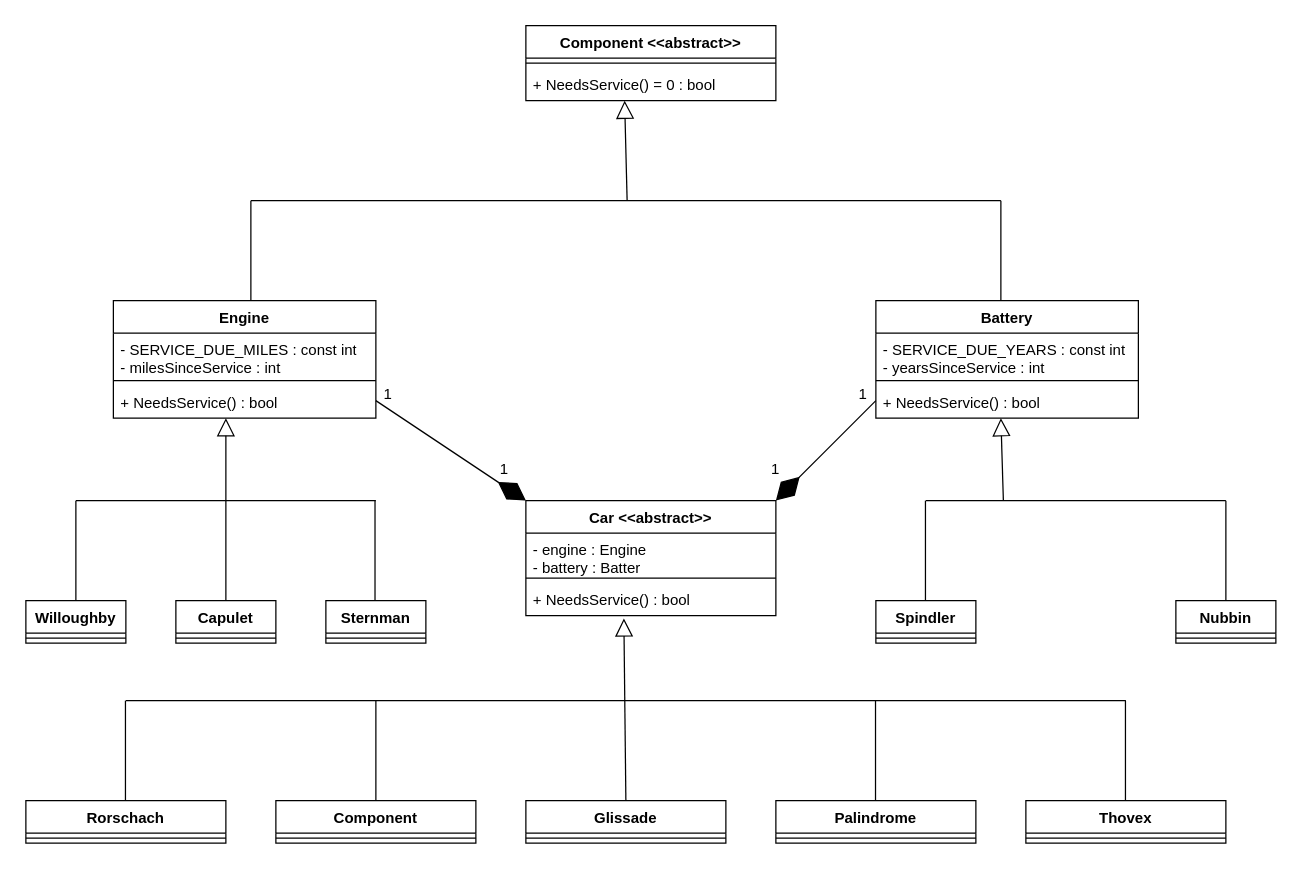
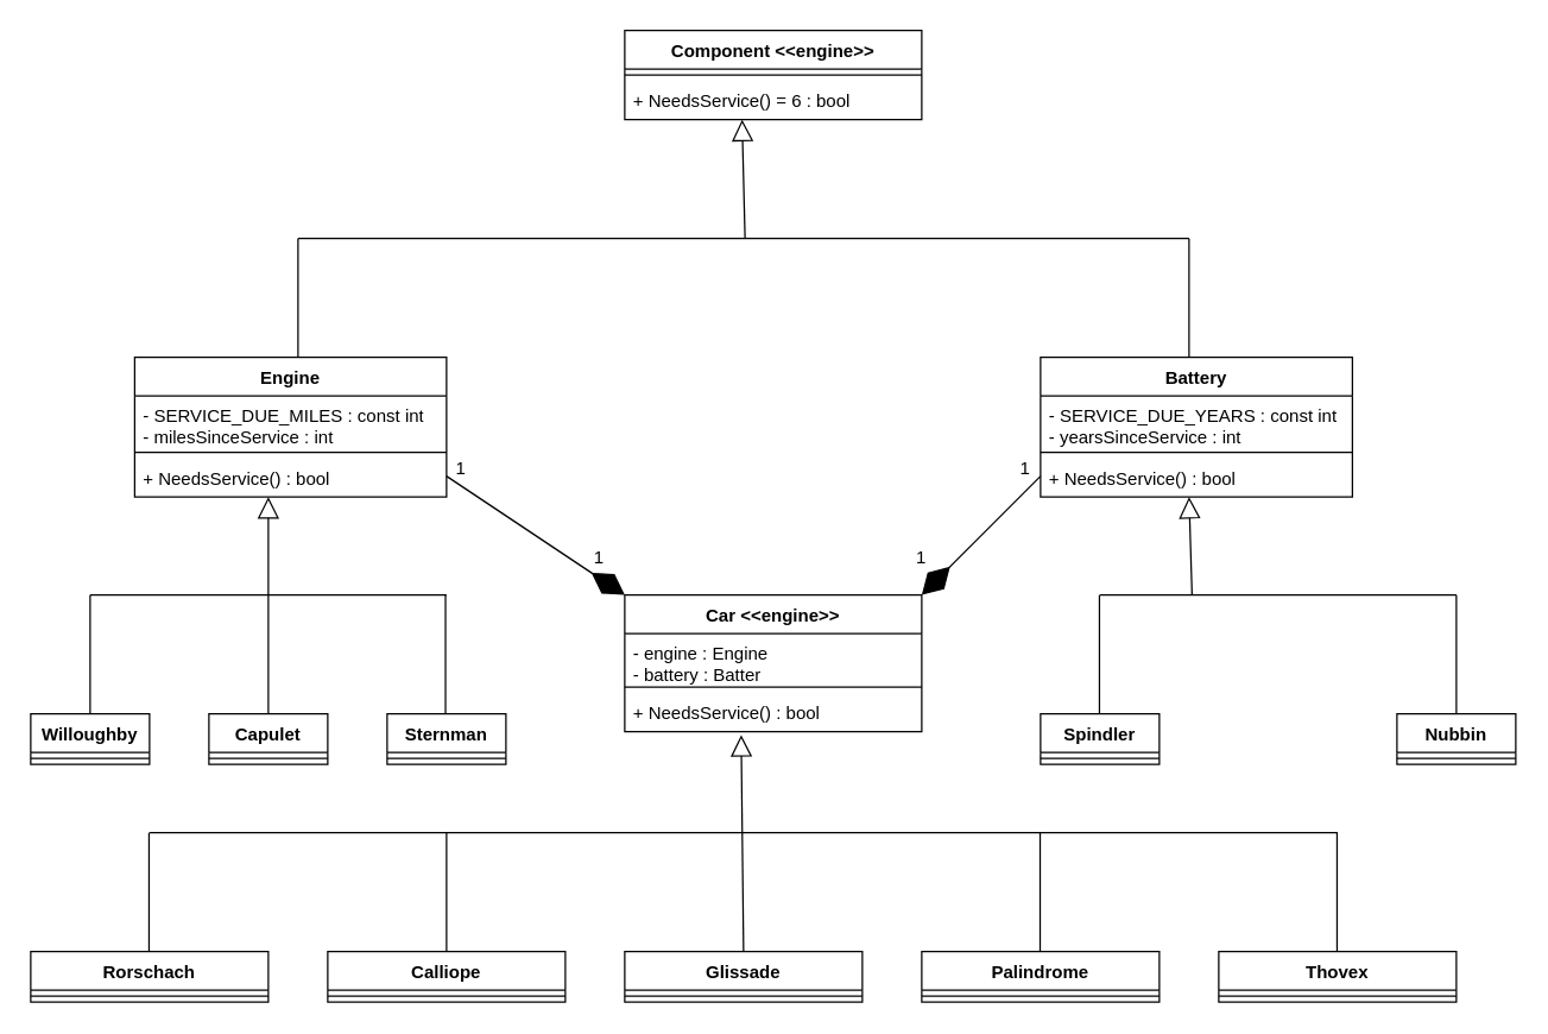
  <mxCell id="0" />
  <mxCell id="1" parent="0" />
- <mxCell id="2" value="Car &amp;lt;&amp;lt;abstract&amp;gt;&amp;gt;" style="swimlane;fontStyle=1;align=center;verticalAlign=top;childLayout=stackLayout;horizontal=1;startSize=26;horizontalStack=0;resizeParent=1;resizeParentMax=0;resizeLast=0;collapsible=1;marginBottom=0;whiteSpace=wrap;html=1;" vertex="1" parent="1"><mxGeometry x="420" y="400" width="200" height="92" as="geometry" /></mxCell>
+ <mxCell id="2" value="Car &amp;lt;&amp;lt;engine&amp;gt;&amp;gt;" style="swimlane;fontStyle=1;align=center;verticalAlign=top;childLayout=stackLayout;horizontal=1;startSize=26;horizontalStack=0;resizeParent=1;resizeParentMax=0;resizeLast=0;collapsible=1;marginBottom=0;whiteSpace=wrap;html=1;" vertex="1" parent="1"><mxGeometry x="420" y="400" width="200" height="92" as="geometry" /></mxCell>
  <mxCell id="3" value="- engine : Engine&lt;br&gt;- battery : Batter" style="text;strokeColor=none;fillColor=none;align=left;verticalAlign=top;spacingLeft=4;spacingRight=4;overflow=hidden;rotatable=0;points=[[0,0.5],[1,0.5]];portConstraint=eastwest;whiteSpace=wrap;html=1;" vertex="1" parent="2"><mxGeometry y="26" width="200" height="32" as="geometry" /></mxCell>
  <mxCell id="4" value="" style="line;strokeWidth=1;fillColor=none;align=left;verticalAlign=middle;spacingTop=-1;spacingLeft=3;spacingRight=3;rotatable=0;labelPosition=right;points=[];portConstraint=eastwest;strokeColor=inherit;" vertex="1" parent="2"><mxGeometry y="58" width="200" height="8" as="geometry" /></mxCell>
  <mxCell id="5" value="+ NeedsService() : bool" style="text;strokeColor=none;fillColor=none;align=left;verticalAlign=top;spacingLeft=4;spacingRight=4;overflow=hidden;rotatable=0;points=[[0,0.5],[1,0.5]];portConstraint=eastwest;whiteSpace=wrap;html=1;" vertex="1" parent="2"><mxGeometry y="66" width="200" height="26" as="geometry" /></mxCell>
  <mxCell id="6" value="" style="endArrow=block;endFill=0;endSize=12;html=1;rounded=0;entryX=0.392;entryY=1.085;entryDx=0;entryDy=0;entryPerimeter=0;" edge="1" parent="1" target="5"><mxGeometry width="160" relative="1" as="geometry"><mxPoint x="500" y="640" as="sourcePoint" /><mxPoint x="530" y="570" as="targetPoint" /></mxGeometry></mxCell>
  <mxCell id="7" value="" style="endArrow=none;html=1;rounded=0;" edge="1" parent="1"><mxGeometry width="50" height="50" relative="1" as="geometry"><mxPoint x="100" y="560" as="sourcePoint" /><mxPoint x="900" y="560" as="targetPoint" /></mxGeometry></mxCell>
  <mxCell id="8" value="" style="endArrow=none;html=1;rounded=0;" edge="1" parent="1"><mxGeometry width="50" height="50" relative="1" as="geometry"><mxPoint x="300" y="640" as="sourcePoint" /><mxPoint x="300" y="560" as="targetPoint" /></mxGeometry></mxCell>
  <mxCell id="9" value="" style="endArrow=none;html=1;rounded=0;" edge="1" parent="1"><mxGeometry width="50" height="50" relative="1" as="geometry"><mxPoint x="699.71" y="640" as="sourcePoint" /><mxPoint x="699.71" y="560" as="targetPoint" /></mxGeometry></mxCell>
- <mxCell id="10" value="Component" style="swimlane;fontStyle=1;align=center;verticalAlign=top;childLayout=stackLayout;horizontal=1;startSize=26;horizontalStack=0;resizeParent=1;resizeParentMax=0;resizeLast=0;collapsible=1;marginBottom=0;whiteSpace=wrap;html=1;" vertex="1" parent="1"><mxGeometry x="220" y="640" width="160" height="34" as="geometry" /></mxCell>
+ <mxCell id="10" value="Calliope" style="swimlane;fontStyle=1;align=center;verticalAlign=top;childLayout=stackLayout;horizontal=1;startSize=26;horizontalStack=0;resizeParent=1;resizeParentMax=0;resizeLast=0;collapsible=1;marginBottom=0;whiteSpace=wrap;html=1;" vertex="1" parent="1"><mxGeometry x="220" y="640" width="160" height="34" as="geometry" /></mxCell>
  <mxCell id="11" value="" style="line;strokeWidth=1;fillColor=none;align=left;verticalAlign=middle;spacingTop=-1;spacingLeft=3;spacingRight=3;rotatable=0;labelPosition=right;points=[];portConstraint=eastwest;strokeColor=inherit;" vertex="1" parent="10"><mxGeometry y="26" width="160" height="8" as="geometry" /></mxCell>
  <mxCell id="12" value="Glissade" style="swimlane;fontStyle=1;align=center;verticalAlign=top;childLayout=stackLayout;horizontal=1;startSize=26;horizontalStack=0;resizeParent=1;resizeParentMax=0;resizeLast=0;collapsible=1;marginBottom=0;whiteSpace=wrap;html=1;" vertex="1" parent="1"><mxGeometry x="420" y="640" width="160" height="34" as="geometry" /></mxCell>
  <mxCell id="13" value="" style="line;strokeWidth=1;fillColor=none;align=left;verticalAlign=middle;spacingTop=-1;spacingLeft=3;spacingRight=3;rotatable=0;labelPosition=right;points=[];portConstraint=eastwest;strokeColor=inherit;" vertex="1" parent="12"><mxGeometry y="26" width="160" height="8" as="geometry" /></mxCell>
  <mxCell id="14" value="Palindrome" style="swimlane;fontStyle=1;align=center;verticalAlign=top;childLayout=stackLayout;horizontal=1;startSize=26;horizontalStack=0;resizeParent=1;resizeParentMax=0;resizeLast=0;collapsible=1;marginBottom=0;whiteSpace=wrap;html=1;" vertex="1" parent="1"><mxGeometry x="620" y="640" width="160" height="34" as="geometry" /></mxCell>
  <mxCell id="15" value="" style="line;strokeWidth=1;fillColor=none;align=left;verticalAlign=middle;spacingTop=-1;spacingLeft=3;spacingRight=3;rotatable=0;labelPosition=right;points=[];portConstraint=eastwest;strokeColor=inherit;" vertex="1" parent="14"><mxGeometry y="26" width="160" height="8" as="geometry" /></mxCell>
  <mxCell id="16" value="Rorschach" style="swimlane;fontStyle=1;align=center;verticalAlign=top;childLayout=stackLayout;horizontal=1;startSize=26;horizontalStack=0;resizeParent=1;resizeParentMax=0;resizeLast=0;collapsible=1;marginBottom=0;whiteSpace=wrap;html=1;" vertex="1" parent="1"><mxGeometry y="640" width="160" height="34" as="geometry" x="20" /></mxCell>
  <mxCell id="17" value="" style="line;strokeWidth=1;fillColor=none;align=left;verticalAlign=middle;spacingTop=-1;spacingLeft=3;spacingRight=3;rotatable=0;labelPosition=right;points=[];portConstraint=eastwest;strokeColor=inherit;" vertex="1" parent="16"><mxGeometry y="26" width="160" height="8" as="geometry" /></mxCell>
  <mxCell id="18" value="Thovex" style="swimlane;fontStyle=1;align=center;verticalAlign=top;childLayout=stackLayout;horizontal=1;startSize=26;horizontalStack=0;resizeParent=1;resizeParentMax=0;resizeLast=0;collapsible=1;marginBottom=0;whiteSpace=wrap;html=1;" vertex="1" parent="1"><mxGeometry x="820" y="640" width="160" height="34" as="geometry" /></mxCell>
  <mxCell id="19" value="" style="line;strokeWidth=1;fillColor=none;align=left;verticalAlign=middle;spacingTop=-1;spacingLeft=3;spacingRight=3;rotatable=0;labelPosition=right;points=[];portConstraint=eastwest;strokeColor=inherit;" vertex="1" parent="18"><mxGeometry y="26" width="160" height="8" as="geometry" /></mxCell>
  <mxCell id="20" value="" style="endArrow=none;html=1;rounded=0;" edge="1" parent="1"><mxGeometry width="50" height="50" relative="1" as="geometry"><mxPoint x="99.66" y="640" as="sourcePoint" /><mxPoint x="99.66" y="560" as="targetPoint" /></mxGeometry></mxCell>
  <mxCell id="21" value="" style="endArrow=none;html=1;rounded=0;" edge="1" parent="1"><mxGeometry width="50" height="50" relative="1" as="geometry"><mxPoint x="899.66" y="640" as="sourcePoint" /><mxPoint x="899.66" y="560" as="targetPoint" /></mxGeometry></mxCell>
  <mxCell id="22" value="" style="endArrow=diamondThin;endFill=1;endSize=24;html=1;rounded=0;" edge="1" parent="1"><mxGeometry width="160" relative="1" as="geometry"><mxPoint x="300" y="320" as="sourcePoint" /><mxPoint x="420" y="400" as="targetPoint" /></mxGeometry></mxCell>
  <mxCell id="23" value="" style="endArrow=diamondThin;endFill=1;endSize=24;html=1;rounded=0;entryX=1;entryY=0;entryDx=0;entryDy=0;" edge="1" parent="1" target="2"><mxGeometry width="160" relative="1" as="geometry"><mxPoint x="700" y="320" as="sourcePoint" /><mxPoint x="630" y="400" as="targetPoint" /></mxGeometry></mxCell>
  <mxCell id="24" value="Engine" style="swimlane;fontStyle=1;align=center;verticalAlign=top;childLayout=stackLayout;horizontal=1;startSize=26;horizontalStack=0;resizeParent=1;resizeParentMax=0;resizeLast=0;collapsible=1;marginBottom=0;whiteSpace=wrap;html=1;" vertex="1" parent="1"><mxGeometry x="90" width="210" height="94" as="geometry" y="240" /></mxCell>
  <mxCell id="25" value="- SERVICE_DUE_MILES : const int&lt;br&gt;- milesSinceService : int" style="text;strokeColor=none;fillColor=none;align=left;verticalAlign=top;spacingLeft=4;spacingRight=4;overflow=hidden;rotatable=0;points=[[0,0.5],[1,0.5]];portConstraint=eastwest;whiteSpace=wrap;html=1;" vertex="1" parent="24"><mxGeometry y="26" width="210" height="34" as="geometry" /></mxCell>
  <mxCell id="26" value="" style="line;strokeWidth=1;fillColor=none;align=left;verticalAlign=middle;spacingTop=-1;spacingLeft=3;spacingRight=3;rotatable=0;labelPosition=right;points=[];portConstraint=eastwest;strokeColor=inherit;" vertex="1" parent="24"><mxGeometry y="60" width="210" height="8" as="geometry" /></mxCell>
  <mxCell id="27" value="+ NeedsService() : bool" style="text;strokeColor=none;fillColor=none;align=left;verticalAlign=top;spacingLeft=4;spacingRight=4;overflow=hidden;rotatable=0;points=[[0,0.5],[1,0.5]];portConstraint=eastwest;whiteSpace=wrap;html=1;" vertex="1" parent="24"><mxGeometry y="68" width="210" height="26" as="geometry" /></mxCell>
  <mxCell id="28" value="Battery" style="swimlane;fontStyle=1;align=center;verticalAlign=top;childLayout=stackLayout;horizontal=1;startSize=26;horizontalStack=0;resizeParent=1;resizeParentMax=0;resizeLast=0;collapsible=1;marginBottom=0;whiteSpace=wrap;html=1;" vertex="1" parent="1"><mxGeometry x="700" width="210" height="94" as="geometry" y="240" /></mxCell>
  <mxCell id="29" value="- SERVICE_DUE_YEARS : const int&lt;br&gt;- yearsSinceService : int" style="text;strokeColor=none;fillColor=none;align=left;verticalAlign=top;spacingLeft=4;spacingRight=4;overflow=hidden;rotatable=0;points=[[0,0.5],[1,0.5]];portConstraint=eastwest;whiteSpace=wrap;html=1;" vertex="1" parent="28"><mxGeometry y="26" width="210" height="34" as="geometry" /></mxCell>
  <mxCell id="30" value="" style="line;strokeWidth=1;fillColor=none;align=left;verticalAlign=middle;spacingTop=-1;spacingLeft=3;spacingRight=3;rotatable=0;labelPosition=right;points=[];portConstraint=eastwest;strokeColor=inherit;" vertex="1" parent="28"><mxGeometry y="60" width="210" height="8" as="geometry" /></mxCell>
  <mxCell id="31" value="+ NeedsService() : bool" style="text;strokeColor=none;fillColor=none;align=left;verticalAlign=top;spacingLeft=4;spacingRight=4;overflow=hidden;rotatable=0;points=[[0,0.5],[1,0.5]];portConstraint=eastwest;whiteSpace=wrap;html=1;" vertex="1" parent="28"><mxGeometry y="68" width="210" height="26" as="geometry" /></mxCell>
  <mxCell id="32" value="" style="endArrow=none;html=1;rounded=0;" edge="1" parent="1"><mxGeometry width="50" height="50" relative="1" as="geometry"><mxPoint x="200" as="sourcePoint" y="240" /><mxPoint x="200" y="160" as="targetPoint" /></mxGeometry></mxCell>
  <mxCell id="33" value="" style="endArrow=none;html=1;rounded=0;" edge="1" parent="1"><mxGeometry width="50" height="50" relative="1" as="geometry"><mxPoint x="800" as="sourcePoint" y="240" /><mxPoint x="800" y="160" as="targetPoint" /></mxGeometry></mxCell>
  <mxCell id="34" value="" style="endArrow=none;html=1;rounded=0;" edge="1" parent="1"><mxGeometry width="50" height="50" relative="1" as="geometry"><mxPoint x="200" y="160" as="sourcePoint" /><mxPoint x="800" y="160" as="targetPoint" /></mxGeometry></mxCell>
  <mxCell id="35" value="" style="endArrow=block;endFill=0;endSize=12;html=1;rounded=0;" edge="1" parent="1"><mxGeometry width="160" relative="1" as="geometry"><mxPoint x="501" y="160" as="sourcePoint" /><mxPoint x="499" y="80" as="targetPoint" /></mxGeometry></mxCell>
- <mxCell id="36" value="Component &amp;lt;&amp;lt;abstract&amp;gt;&amp;gt;" style="swimlane;fontStyle=1;align=center;verticalAlign=top;childLayout=stackLayout;horizontal=1;startSize=26;horizontalStack=0;resizeParent=1;resizeParentMax=0;resizeLast=0;collapsible=1;marginBottom=0;whiteSpace=wrap;html=1;" vertex="1" parent="1"><mxGeometry x="420" y="20" width="200" height="60" as="geometry" /></mxCell>
+ <mxCell id="36" value="Component &amp;lt;&amp;lt;engine&amp;gt;&amp;gt;" style="swimlane;fontStyle=1;align=center;verticalAlign=top;childLayout=stackLayout;horizontal=1;startSize=26;horizontalStack=0;resizeParent=1;resizeParentMax=0;resizeLast=0;collapsible=1;marginBottom=0;whiteSpace=wrap;html=1;" vertex="1" parent="1"><mxGeometry x="420" y="20" width="200" height="60" as="geometry" /></mxCell>
  <mxCell id="37" value="" style="line;strokeWidth=1;fillColor=none;align=left;verticalAlign=middle;spacingTop=-1;spacingLeft=3;spacingRight=3;rotatable=0;labelPosition=right;points=[];portConstraint=eastwest;strokeColor=inherit;" vertex="1" parent="36"><mxGeometry y="26" width="200" height="8" as="geometry" /></mxCell>
- <mxCell id="38" value="+ NeedsService() = 0 : bool" style="text;strokeColor=none;fillColor=none;align=left;verticalAlign=top;spacingLeft=4;spacingRight=4;overflow=hidden;rotatable=0;points=[[0,0.5],[1,0.5]];portConstraint=eastwest;whiteSpace=wrap;html=1;" vertex="1" parent="36"><mxGeometry y="34" width="200" height="26" as="geometry" /></mxCell>
+ <mxCell id="38" value="+ NeedsService() = 6 : bool" style="text;strokeColor=none;fillColor=none;align=left;verticalAlign=top;spacingLeft=4;spacingRight=4;overflow=hidden;rotatable=0;points=[[0,0.5],[1,0.5]];portConstraint=eastwest;whiteSpace=wrap;html=1;" vertex="1" parent="36"><mxGeometry y="34" width="200" height="26" as="geometry" /></mxCell>
  <mxCell id="39" value="" style="endArrow=block;endFill=0;endSize=12;html=1;rounded=0;entryX=0.392;entryY=1.085;entryDx=0;entryDy=0;entryPerimeter=0;" edge="1" parent="1"><mxGeometry width="160" relative="1" as="geometry"><mxPoint x="180" y="400" as="sourcePoint" /><mxPoint x="180" y="334" as="targetPoint" /></mxGeometry></mxCell>
  <mxCell id="40" value="" style="endArrow=none;html=1;rounded=0;" edge="1" parent="1"><mxGeometry width="50" height="50" relative="1" as="geometry"><mxPoint x="60" y="400" as="sourcePoint" /><mxPoint x="300" y="400" as="targetPoint" /></mxGeometry></mxCell>
  <mxCell id="41" value="" style="endArrow=none;html=1;rounded=0;" edge="1" parent="1"><mxGeometry width="50" height="50" relative="1" as="geometry"><mxPoint x="60" y="480" as="sourcePoint" /><mxPoint x="60" y="400" as="targetPoint" /></mxGeometry></mxCell>
  <mxCell id="42" value="" style="endArrow=none;html=1;rounded=0;" edge="1" parent="1"><mxGeometry width="50" height="50" relative="1" as="geometry"><mxPoint x="180" y="480" as="sourcePoint" /><mxPoint x="180" y="400" as="targetPoint" /></mxGeometry></mxCell>
  <mxCell id="43" value="" style="endArrow=none;html=1;rounded=0;" edge="1" parent="1"><mxGeometry width="50" height="50" relative="1" as="geometry"><mxPoint x="299.31" y="480" as="sourcePoint" /><mxPoint x="299.31" y="400" as="targetPoint" /></mxGeometry></mxCell>
  <mxCell id="44" value="Capulet" style="swimlane;fontStyle=1;align=center;verticalAlign=top;childLayout=stackLayout;horizontal=1;startSize=26;horizontalStack=0;resizeParent=1;resizeParentMax=0;resizeLast=0;collapsible=1;marginBottom=0;whiteSpace=wrap;html=1;" vertex="1" parent="1"><mxGeometry x="140" y="480" width="80" height="34" as="geometry" /></mxCell>
  <mxCell id="45" value="" style="line;strokeWidth=1;fillColor=none;align=left;verticalAlign=middle;spacingTop=-1;spacingLeft=3;spacingRight=3;rotatable=0;labelPosition=right;points=[];portConstraint=eastwest;strokeColor=inherit;" vertex="1" parent="44"><mxGeometry y="26" width="80" height="8" as="geometry" /></mxCell>
  <mxCell id="46" value="Willoughby" style="swimlane;fontStyle=1;align=center;verticalAlign=top;childLayout=stackLayout;horizontal=1;startSize=26;horizontalStack=0;resizeParent=1;resizeParentMax=0;resizeLast=0;collapsible=1;marginBottom=0;whiteSpace=wrap;html=1;" vertex="1" parent="1"><mxGeometry y="480" width="80" height="34" as="geometry" x="20" /></mxCell>
  <mxCell id="47" value="" style="line;strokeWidth=1;fillColor=none;align=left;verticalAlign=middle;spacingTop=-1;spacingLeft=3;spacingRight=3;rotatable=0;labelPosition=right;points=[];portConstraint=eastwest;strokeColor=inherit;" vertex="1" parent="46"><mxGeometry y="26" width="80" height="8" as="geometry" /></mxCell>
  <mxCell id="48" value="Sternman" style="swimlane;fontStyle=1;align=center;verticalAlign=top;childLayout=stackLayout;horizontal=1;startSize=26;horizontalStack=0;resizeParent=1;resizeParentMax=0;resizeLast=0;collapsible=1;marginBottom=0;whiteSpace=wrap;html=1;" vertex="1" parent="1"><mxGeometry x="260" y="480" width="80" height="34" as="geometry" /></mxCell>
  <mxCell id="49" value="" style="line;strokeWidth=1;fillColor=none;align=left;verticalAlign=middle;spacingTop=-1;spacingLeft=3;spacingRight=3;rotatable=0;labelPosition=right;points=[];portConstraint=eastwest;strokeColor=inherit;" vertex="1" parent="48"><mxGeometry y="26" width="80" height="8" as="geometry" /></mxCell>
  <mxCell id="50" value="Spindler" style="swimlane;fontStyle=1;align=center;verticalAlign=top;childLayout=stackLayout;horizontal=1;startSize=26;horizontalStack=0;resizeParent=1;resizeParentMax=0;resizeLast=0;collapsible=1;marginBottom=0;whiteSpace=wrap;html=1;" vertex="1" parent="1"><mxGeometry x="700" y="480" width="80" height="34" as="geometry" /></mxCell>
  <mxCell id="51" value="" style="line;strokeWidth=1;fillColor=none;align=left;verticalAlign=middle;spacingTop=-1;spacingLeft=3;spacingRight=3;rotatable=0;labelPosition=right;points=[];portConstraint=eastwest;strokeColor=inherit;" vertex="1" parent="50"><mxGeometry y="26" width="80" height="8" as="geometry" /></mxCell>
  <mxCell id="52" value="" style="endArrow=none;html=1;rounded=0;" edge="1" parent="1"><mxGeometry width="50" height="50" relative="1" as="geometry"><mxPoint x="739.66" y="480" as="sourcePoint" /><mxPoint x="739.66" y="400" as="targetPoint" /></mxGeometry></mxCell>
  <mxCell id="53" value="" style="endArrow=none;html=1;rounded=0;" edge="1" parent="1"><mxGeometry width="50" height="50" relative="1" as="geometry"><mxPoint x="740" y="400" as="sourcePoint" /><mxPoint x="980" y="400" as="targetPoint" /></mxGeometry></mxCell>
  <mxCell id="54" value="" style="endArrow=none;html=1;rounded=0;" edge="1" parent="1"><mxGeometry width="50" height="50" relative="1" as="geometry"><mxPoint x="980" y="480" as="sourcePoint" /><mxPoint x="980" y="400" as="targetPoint" /></mxGeometry></mxCell>
  <mxCell id="55" value="Nubbin" style="swimlane;fontStyle=1;align=center;verticalAlign=top;childLayout=stackLayout;horizontal=1;startSize=26;horizontalStack=0;resizeParent=1;resizeParentMax=0;resizeLast=0;collapsible=1;marginBottom=0;whiteSpace=wrap;html=1;" vertex="1" parent="1"><mxGeometry x="940" y="480" width="80" height="34" as="geometry" /></mxCell>
  <mxCell id="56" value="" style="line;strokeWidth=1;fillColor=none;align=left;verticalAlign=middle;spacingTop=-1;spacingLeft=3;spacingRight=3;rotatable=0;labelPosition=right;points=[];portConstraint=eastwest;strokeColor=inherit;" vertex="1" parent="55"><mxGeometry y="26" width="80" height="8" as="geometry" /></mxCell>
  <mxCell id="57" value="" style="endArrow=block;endFill=0;endSize=12;html=1;rounded=0;" edge="1" parent="1"><mxGeometry width="160" relative="1" as="geometry"><mxPoint x="802" y="400" as="sourcePoint" /><mxPoint x="800" y="334" as="targetPoint" /></mxGeometry></mxCell>
  <mxCell id="58" value="1" style="text;html=1;strokeColor=none;fillColor=none;align=center;verticalAlign=middle;whiteSpace=wrap;rounded=0;" vertex="1" parent="1"><mxGeometry x="373" y="360" width="60" height="30" as="geometry" /></mxCell>
  <mxCell id="59" value="1" style="text;html=1;strokeColor=none;fillColor=none;align=center;verticalAlign=middle;whiteSpace=wrap;rounded=0;" vertex="1" parent="1"><mxGeometry x="280" y="300" width="60" height="30" as="geometry" /></mxCell>
  <mxCell id="60" value="1" style="text;html=1;strokeColor=none;fillColor=none;align=center;verticalAlign=middle;whiteSpace=wrap;rounded=0;" vertex="1" parent="1"><mxGeometry x="590" y="360" width="60" height="30" as="geometry" /></mxCell>
  <mxCell id="61" value="1" style="text;html=1;strokeColor=none;fillColor=none;align=center;verticalAlign=middle;whiteSpace=wrap;rounded=0;" vertex="1" parent="1"><mxGeometry x="660" y="300" width="60" height="30" as="geometry" /></mxCell>
